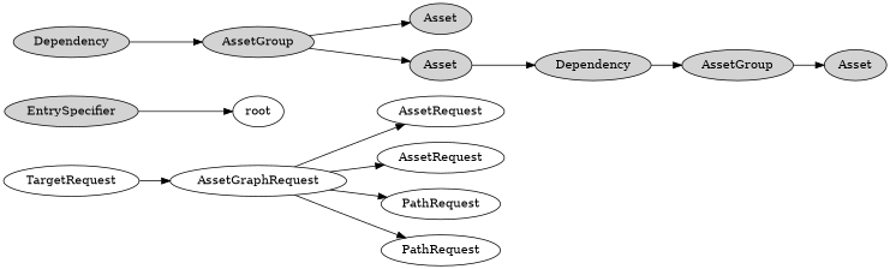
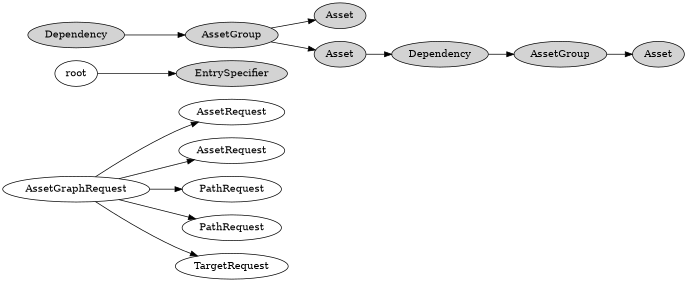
  digraph {
    rankdir=LR
    node [style=filled]
    n1 [label=AssetRequest style=""]
    n2 [label=AssetRequest style=""]
    n3 [label=PathRequest style=""]
    n4 [label=PathRequest style=""]
    AssetGraphRequest [style=""]
    TargetRequest [style=""]
    EntrySpecifier
    n8 [label=Dependency]
    n9 [label=AssetGroup]
    n10 [label=Asset]
    n11 [label=Asset]
    n12 [label=AssetGroup]
    n13 [label=Asset]
    n14 [label=Dependency]
    root [style=""]
    subgraph sub_1 {
      n1
      n2
      n3
      n4
      AssetGraphRequest
      TargetRequest
    }
    subgraph sub_2 {
      EntrySpecifier
      n8
      n9
      n10
      n11
      n12
      n13
      n14
      root
    }
    AssetGraphRequest -> n1
    AssetGraphRequest -> n2
    AssetGraphRequest -> n3
    AssetGraphRequest -> n4
-   TargetRequest -> AssetGraphRequest
+   AssetGraphRequest -> TargetRequest
    n8 -> n9
    n9 -> n10
    n9 -> n11
    n11 -> n14
    n12 -> n13
    n14 -> n12
-   EntrySpecifier -> root
+   root -> EntrySpecifier
  }
